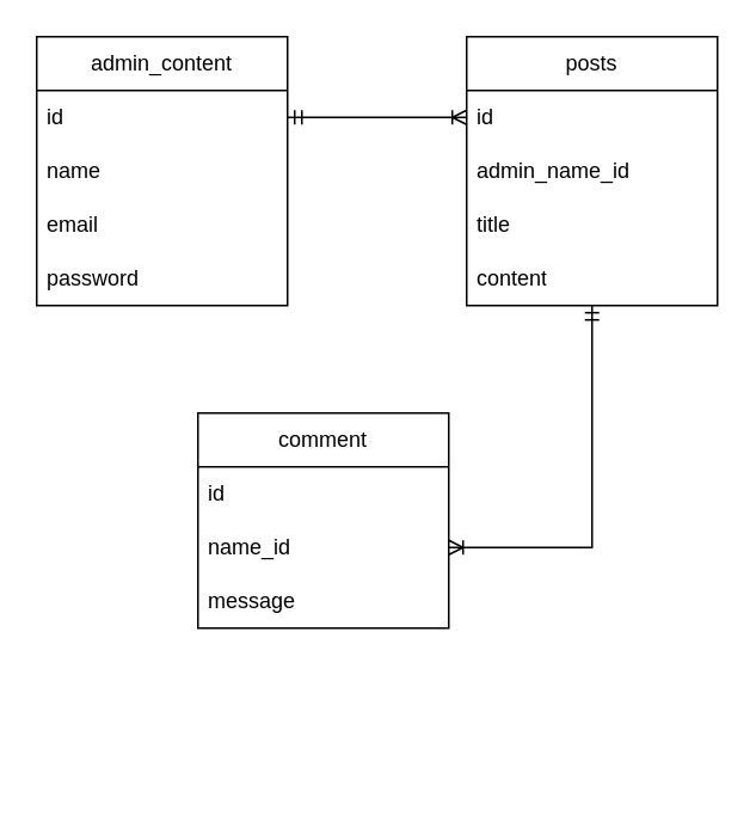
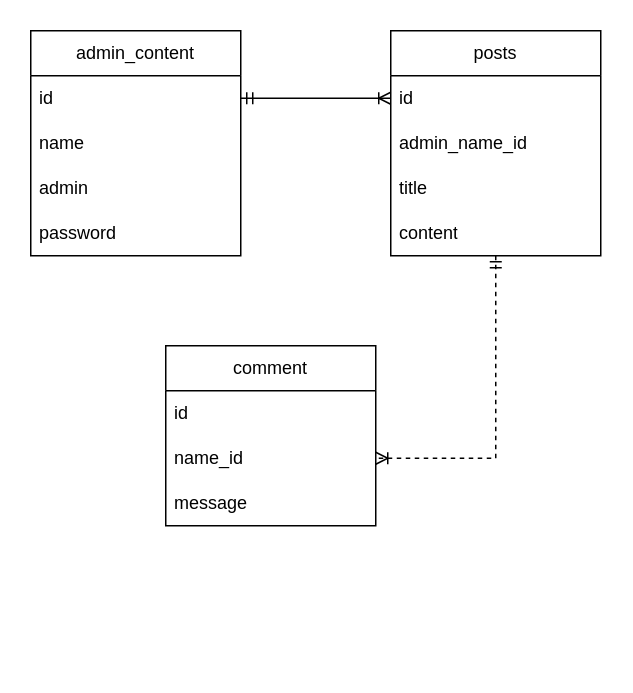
  <mxCell id="0" />
  <mxCell id="1" parent="0" />
  <mxCell id="2" value="admin_content" style="swimlane;fontStyle=0;childLayout=stackLayout;horizontal=1;startSize=30;horizontalStack=0;resizeParent=1;resizeParentMax=0;resizeLast=0;collapsible=1;marginBottom=0;whiteSpace=wrap;html=1;" vertex="1" parent="1"><mxGeometry x="20" y="20" width="140" height="150" as="geometry" /></mxCell>
  <mxCell id="3" value="id" style="text;strokeColor=none;fillColor=none;align=left;verticalAlign=middle;spacingLeft=4;spacingRight=4;overflow=hidden;points=[[0,0.5],[1,0.5]];portConstraint=eastwest;rotatable=0;whiteSpace=wrap;html=1;" vertex="1" parent="2"><mxGeometry y="30" width="140" height="30" as="geometry" /></mxCell>
  <mxCell id="4" value="name" style="text;strokeColor=none;fillColor=none;align=left;verticalAlign=middle;spacingLeft=4;spacingRight=4;overflow=hidden;points=[[0,0.5],[1,0.5]];portConstraint=eastwest;rotatable=0;whiteSpace=wrap;html=1;" vertex="1" parent="2"><mxGeometry y="60" width="140" height="30" as="geometry" /></mxCell>
- <mxCell id="5" value="email" style="text;strokeColor=none;fillColor=none;align=left;verticalAlign=middle;spacingLeft=4;spacingRight=4;overflow=hidden;points=[[0,0.5],[1,0.5]];portConstraint=eastwest;rotatable=0;whiteSpace=wrap;html=1;" vertex="1" parent="2"><mxGeometry y="90" width="140" height="30" as="geometry" /></mxCell>
+ <mxCell id="5" value="admin" style="text;strokeColor=none;fillColor=none;align=left;verticalAlign=middle;spacingLeft=4;spacingRight=4;overflow=hidden;points=[[0,0.5],[1,0.5]];portConstraint=eastwest;rotatable=0;whiteSpace=wrap;html=1;" vertex="1" parent="2"><mxGeometry y="90" width="140" height="30" as="geometry" /></mxCell>
  <mxCell id="6" value="password" style="text;strokeColor=none;fillColor=none;align=left;verticalAlign=middle;spacingLeft=4;spacingRight=4;overflow=hidden;points=[[0,0.5],[1,0.5]];portConstraint=eastwest;rotatable=0;whiteSpace=wrap;html=1;" vertex="1" parent="2"><mxGeometry y="120" width="140" height="30" as="geometry" /></mxCell>
  <mxCell id="7" value="comment" style="swimlane;fontStyle=0;childLayout=stackLayout;horizontal=1;startSize=30;horizontalStack=0;resizeParent=1;resizeParentMax=0;resizeLast=0;collapsible=1;marginBottom=0;whiteSpace=wrap;html=1;" vertex="1" parent="1"><mxGeometry x="110" y="230" width="140" height="120" as="geometry" /></mxCell>
  <mxCell id="8" value="id" style="text;strokeColor=none;fillColor=none;align=left;verticalAlign=middle;spacingLeft=4;spacingRight=4;overflow=hidden;points=[[0,0.5],[1,0.5]];portConstraint=eastwest;rotatable=0;whiteSpace=wrap;html=1;" vertex="1" parent="7"><mxGeometry y="30" width="140" height="30" as="geometry" /></mxCell>
  <mxCell id="9" value="name_id" style="text;strokeColor=none;fillColor=none;align=left;verticalAlign=middle;spacingLeft=4;spacingRight=4;overflow=hidden;points=[[0,0.5],[1,0.5]];portConstraint=eastwest;rotatable=0;whiteSpace=wrap;html=1;" vertex="1" parent="7"><mxGeometry y="60" width="140" height="30" as="geometry" /></mxCell>
  <mxCell id="10" value="message" style="text;strokeColor=none;fillColor=none;align=left;verticalAlign=middle;spacingLeft=4;spacingRight=4;overflow=hidden;points=[[0,0.5],[1,0.5]];portConstraint=eastwest;rotatable=0;whiteSpace=wrap;html=1;" vertex="1" parent="7"><mxGeometry y="90" width="140" height="30" as="geometry" /></mxCell>
- <mxCell id="11" style="edgeStyle=orthogonalEdgeStyle;rounded=0;orthogonalLoop=1;jettySize=auto;html=1;entryX=1;entryY=0.5;entryDx=0;entryDy=0;startArrow=ERmandOne;startFill=0;endArrow=ERoneToMany;endFill=0;" edge="1" parent="1" source="12" target="9"><mxGeometry relative="1" as="geometry" /></mxCell>
+ <mxCell id="11" style="edgeStyle=orthogonalEdgeStyle;rounded=0;orthogonalLoop=1;jettySize=auto;html=1;entryX=1;entryY=0.5;entryDx=0;entryDy=0;startArrow=ERmandOne;startFill=0;endArrow=ERoneToMany;endFill=0;dashed=1;" edge="1" parent="1" source="12" target="9"><mxGeometry relative="1" as="geometry" /></mxCell>
  <mxCell id="12" value="posts" style="swimlane;fontStyle=0;childLayout=stackLayout;horizontal=1;startSize=30;horizontalStack=0;resizeParent=1;resizeParentMax=0;resizeLast=0;collapsible=1;marginBottom=0;whiteSpace=wrap;html=1;" vertex="1" parent="1"><mxGeometry x="260" y="20" width="140" height="150" as="geometry" /></mxCell>
  <mxCell id="13" value="id" style="text;strokeColor=none;fillColor=none;align=left;verticalAlign=middle;spacingLeft=4;spacingRight=4;overflow=hidden;points=[[0,0.5],[1,0.5]];portConstraint=eastwest;rotatable=0;whiteSpace=wrap;html=1;" vertex="1" parent="12"><mxGeometry y="30" width="140" height="30" as="geometry" /></mxCell>
  <mxCell id="14" value="admin_name_id" style="text;strokeColor=none;fillColor=none;align=left;verticalAlign=middle;spacingLeft=4;spacingRight=4;overflow=hidden;points=[[0,0.5],[1,0.5]];portConstraint=eastwest;rotatable=0;whiteSpace=wrap;html=1;" vertex="1" parent="12"><mxGeometry y="60" width="140" height="30" as="geometry" /></mxCell>
  <mxCell id="15" value="title" style="text;strokeColor=none;fillColor=none;align=left;verticalAlign=middle;spacingLeft=4;spacingRight=4;overflow=hidden;points=[[0,0.5],[1,0.5]];portConstraint=eastwest;rotatable=0;whiteSpace=wrap;html=1;" vertex="1" parent="12"><mxGeometry y="90" width="140" height="30" as="geometry" /></mxCell>
  <mxCell id="16" value="content" style="text;strokeColor=none;fillColor=none;align=left;verticalAlign=middle;spacingLeft=4;spacingRight=4;overflow=hidden;points=[[0,0.5],[1,0.5]];portConstraint=eastwest;rotatable=0;whiteSpace=wrap;html=1;" vertex="1" parent="12"><mxGeometry y="120" width="140" height="30" as="geometry" /></mxCell>
  <mxCell id="17" style="edgeStyle=orthogonalEdgeStyle;rounded=0;orthogonalLoop=1;jettySize=auto;html=1;entryX=0;entryY=0.5;entryDx=0;entryDy=0;endArrow=ERoneToMany;endFill=0;startArrow=ERmandOne;startFill=0;" edge="1" parent="1" source="3" target="13"><mxGeometry relative="1" as="geometry" /></mxCell>
  <mxCell id="18" value="&lt;span style=&quot;font-size: 25px;&quot;&gt;&lt;br&gt;&lt;/span&gt;" style="text;html=1;align=center;verticalAlign=middle;resizable=0;points=[];autosize=1;strokeColor=none;fillColor=none;strokeWidth=1;" vertex="1" parent="1"><mxGeometry x="170" y="400" width="20" height="40" as="geometry" /></mxCell>
